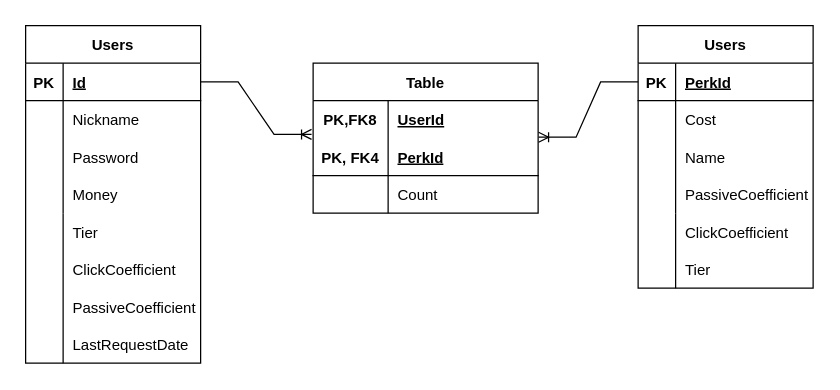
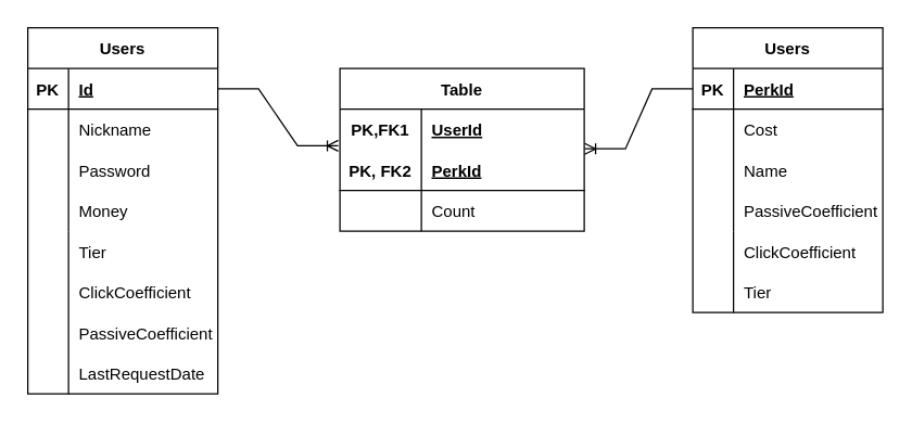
  <mxCell id="0" />
  <mxCell id="1" parent="0" />
  <mxCell id="2" value="Users" style="shape=table;startSize=30;container=1;collapsible=1;childLayout=tableLayout;fixedRows=1;rowLines=0;fontStyle=1;align=center;resizeLast=1;strokeWidth=1;" vertex="1" parent="1"><mxGeometry x="20" y="20" width="140" height="270" as="geometry" /></mxCell>
  <mxCell id="3" value="" style="shape=tableRow;horizontal=0;startSize=0;swimlaneHead=0;swimlaneBody=0;fillColor=none;collapsible=0;dropTarget=0;points=[[0,0.5],[1,0.5]];portConstraint=eastwest;top=0;left=0;right=0;bottom=1;" vertex="1" parent="2"><mxGeometry y="30" width="140" height="30" as="geometry" /></mxCell>
  <mxCell id="4" value="PK" style="shape=partialRectangle;connectable=0;fillColor=none;top=0;left=0;bottom=0;right=0;fontStyle=1;overflow=hidden;" vertex="1" parent="3"><mxGeometry width="30" height="30" as="geometry"><mxRectangle width="30" height="30" as="alternateBounds" /></mxGeometry></mxCell>
  <mxCell id="5" value="Id" style="shape=partialRectangle;connectable=0;fillColor=none;top=0;left=0;bottom=0;right=0;align=left;spacingLeft=6;fontStyle=5;overflow=hidden;" vertex="1" parent="3"><mxGeometry x="30" width="110" height="30" as="geometry"><mxRectangle width="110" height="30" as="alternateBounds" /></mxGeometry></mxCell>
  <mxCell id="6" value="" style="shape=tableRow;horizontal=0;startSize=0;swimlaneHead=0;swimlaneBody=0;fillColor=none;collapsible=0;dropTarget=0;points=[[0,0.5],[1,0.5]];portConstraint=eastwest;top=0;left=0;right=0;bottom=0;" vertex="1" parent="2"><mxGeometry y="60" width="140" height="30" as="geometry" /></mxCell>
  <mxCell id="7" value="" style="shape=partialRectangle;connectable=0;fillColor=none;top=0;left=0;bottom=0;right=0;editable=1;overflow=hidden;" vertex="1" parent="6"><mxGeometry width="30" height="30" as="geometry"><mxRectangle width="30" height="30" as="alternateBounds" /></mxGeometry></mxCell>
  <mxCell id="8" value="Nickname" style="shape=partialRectangle;connectable=0;fillColor=none;top=0;left=0;bottom=0;right=0;align=left;spacingLeft=6;overflow=hidden;" vertex="1" parent="6"><mxGeometry x="30" width="110" height="30" as="geometry"><mxRectangle width="110" height="30" as="alternateBounds" /></mxGeometry></mxCell>
  <mxCell id="9" value="" style="shape=tableRow;horizontal=0;startSize=0;swimlaneHead=0;swimlaneBody=0;fillColor=none;collapsible=0;dropTarget=0;points=[[0,0.5],[1,0.5]];portConstraint=eastwest;top=0;left=0;right=0;bottom=0;" vertex="1" parent="2"><mxGeometry y="90" width="140" height="30" as="geometry" /></mxCell>
  <mxCell id="10" value="" style="shape=partialRectangle;connectable=0;fillColor=none;top=0;left=0;bottom=0;right=0;editable=1;overflow=hidden;" vertex="1" parent="9"><mxGeometry width="30" height="30" as="geometry"><mxRectangle width="30" height="30" as="alternateBounds" /></mxGeometry></mxCell>
  <mxCell id="11" value="Password" style="shape=partialRectangle;connectable=0;fillColor=none;top=0;left=0;bottom=0;right=0;align=left;spacingLeft=6;overflow=hidden;" vertex="1" parent="9"><mxGeometry x="30" width="110" height="30" as="geometry"><mxRectangle width="110" height="30" as="alternateBounds" /></mxGeometry></mxCell>
  <mxCell id="12" value="" style="shape=tableRow;horizontal=0;startSize=0;swimlaneHead=0;swimlaneBody=0;fillColor=none;collapsible=0;dropTarget=0;points=[[0,0.5],[1,0.5]];portConstraint=eastwest;top=0;left=0;right=0;bottom=0;" vertex="1" parent="2"><mxGeometry y="120" width="140" height="30" as="geometry" /></mxCell>
  <mxCell id="13" value="" style="shape=partialRectangle;connectable=0;fillColor=none;top=0;left=0;bottom=0;right=0;editable=1;overflow=hidden;" vertex="1" parent="12"><mxGeometry width="30" height="30" as="geometry"><mxRectangle width="30" height="30" as="alternateBounds" /></mxGeometry></mxCell>
  <mxCell id="14" value="Money" style="shape=partialRectangle;connectable=0;fillColor=none;top=0;left=0;bottom=0;right=0;align=left;spacingLeft=6;overflow=hidden;" vertex="1" parent="12"><mxGeometry x="30" width="110" height="30" as="geometry"><mxRectangle width="110" height="30" as="alternateBounds" /></mxGeometry></mxCell>
  <mxCell id="15" value="" style="endArrow=none;html=1;rounded=0;" edge="1" parent="1"><mxGeometry relative="1" as="geometry"><mxPoint x="50" y="170" as="sourcePoint" /><mxPoint x="50" y="290" as="targetPoint" /></mxGeometry></mxCell>
  <mxCell id="16" value="Tier" style="shape=partialRectangle;connectable=0;fillColor=none;top=0;left=0;bottom=0;right=0;align=left;spacingLeft=6;overflow=hidden;" vertex="1" parent="1"><mxGeometry x="50" y="170" width="70" height="30" as="geometry"><mxRectangle width="70" height="30" as="alternateBounds" /></mxGeometry></mxCell>
  <mxCell id="17" value="ClickCoefficient" style="shape=partialRectangle;connectable=0;fillColor=none;top=0;left=0;bottom=0;right=0;align=left;spacingLeft=6;overflow=hidden;" vertex="1" parent="1"><mxGeometry x="50" y="200" width="100" height="30" as="geometry"><mxRectangle width="70" height="30" as="alternateBounds" /></mxGeometry></mxCell>
  <mxCell id="18" value="PassiveCoefficient" style="shape=partialRectangle;connectable=0;fillColor=none;top=0;left=0;bottom=0;right=0;align=left;spacingLeft=6;overflow=hidden;" vertex="1" parent="1"><mxGeometry x="50" y="230" width="110" height="30" as="geometry"><mxRectangle width="70" height="30" as="alternateBounds" /></mxGeometry></mxCell>
  <mxCell id="19" value="LastRequestDate" style="shape=partialRectangle;connectable=0;fillColor=none;top=0;left=0;bottom=0;right=0;align=left;spacingLeft=6;overflow=hidden;" vertex="1" parent="1"><mxGeometry x="50" y="260" width="110" height="30" as="geometry"><mxRectangle width="70" height="30" as="alternateBounds" /></mxGeometry></mxCell>
  <mxCell id="20" value="Table" style="shape=table;startSize=30;container=1;collapsible=1;childLayout=tableLayout;fixedRows=1;rowLines=0;fontStyle=1;align=center;resizeLast=1;strokeWidth=1;" vertex="1" parent="1"><mxGeometry x="250" y="50" width="180" height="120" as="geometry" /></mxCell>
  <mxCell id="21" value="" style="shape=tableRow;horizontal=0;startSize=0;swimlaneHead=0;swimlaneBody=0;fillColor=none;collapsible=0;dropTarget=0;points=[[0,0.5],[1,0.5]];portConstraint=eastwest;top=0;left=0;right=0;bottom=0;strokeWidth=1;" vertex="1" parent="20"><mxGeometry y="30" width="180" height="30" as="geometry" /></mxCell>
- <mxCell id="22" value="PK,FK8" style="shape=partialRectangle;connectable=0;fillColor=none;top=0;left=0;bottom=0;right=0;fontStyle=1;overflow=hidden;strokeWidth=1;" vertex="1" parent="21"><mxGeometry width="60" height="30" as="geometry"><mxRectangle width="60" height="30" as="alternateBounds" /></mxGeometry></mxCell>
+ <mxCell id="22" value="PK,FK1" style="shape=partialRectangle;connectable=0;fillColor=none;top=0;left=0;bottom=0;right=0;fontStyle=1;overflow=hidden;strokeWidth=1;" vertex="1" parent="21"><mxGeometry width="60" height="30" as="geometry"><mxRectangle width="60" height="30" as="alternateBounds" /></mxGeometry></mxCell>
  <mxCell id="23" value="UserId" style="shape=partialRectangle;connectable=0;fillColor=none;top=0;left=0;bottom=0;right=0;align=left;spacingLeft=6;fontStyle=5;overflow=hidden;strokeWidth=1;" vertex="1" parent="21"><mxGeometry x="60" width="120" height="30" as="geometry"><mxRectangle width="120" height="30" as="alternateBounds" /></mxGeometry></mxCell>
  <mxCell id="24" value="" style="shape=tableRow;horizontal=0;startSize=0;swimlaneHead=0;swimlaneBody=0;fillColor=none;collapsible=0;dropTarget=0;points=[[0,0.5],[1,0.5]];portConstraint=eastwest;top=0;left=0;right=0;bottom=1;strokeWidth=1;" vertex="1" parent="20"><mxGeometry y="60" width="180" height="30" as="geometry" /></mxCell>
- <mxCell id="25" value="PK, FK4" style="shape=partialRectangle;connectable=0;fillColor=none;top=0;left=0;bottom=0;right=0;fontStyle=1;overflow=hidden;strokeWidth=1;" vertex="1" parent="24"><mxGeometry width="60" height="30" as="geometry"><mxRectangle width="60" height="30" as="alternateBounds" /></mxGeometry></mxCell>
+ <mxCell id="25" value="PK, FK2" style="shape=partialRectangle;connectable=0;fillColor=none;top=0;left=0;bottom=0;right=0;fontStyle=1;overflow=hidden;strokeWidth=1;" vertex="1" parent="24"><mxGeometry width="60" height="30" as="geometry"><mxRectangle width="60" height="30" as="alternateBounds" /></mxGeometry></mxCell>
  <mxCell id="26" value="PerkId" style="shape=partialRectangle;connectable=0;fillColor=none;top=0;left=0;bottom=0;right=0;align=left;spacingLeft=6;fontStyle=5;overflow=hidden;strokeWidth=1;" vertex="1" parent="24"><mxGeometry x="60" width="120" height="30" as="geometry"><mxRectangle width="120" height="30" as="alternateBounds" /></mxGeometry></mxCell>
  <mxCell id="27" value="" style="shape=tableRow;horizontal=0;startSize=0;swimlaneHead=0;swimlaneBody=0;fillColor=none;collapsible=0;dropTarget=0;points=[[0,0.5],[1,0.5]];portConstraint=eastwest;top=0;left=0;right=0;bottom=0;strokeWidth=1;" vertex="1" parent="20"><mxGeometry y="90" width="180" height="30" as="geometry" /></mxCell>
  <mxCell id="28" value="" style="shape=partialRectangle;connectable=0;fillColor=none;top=0;left=0;bottom=0;right=0;editable=1;overflow=hidden;strokeWidth=1;" vertex="1" parent="27"><mxGeometry width="60" height="30" as="geometry"><mxRectangle width="60" height="30" as="alternateBounds" /></mxGeometry></mxCell>
  <mxCell id="29" value="Count" style="shape=partialRectangle;connectable=0;fillColor=none;top=0;left=0;bottom=0;right=0;align=left;spacingLeft=6;overflow=hidden;strokeWidth=1;" vertex="1" parent="27"><mxGeometry x="60" width="120" height="30" as="geometry"><mxRectangle width="120" height="30" as="alternateBounds" /></mxGeometry></mxCell>
  <mxCell id="30" value="Users" style="shape=table;startSize=30;container=1;collapsible=1;childLayout=tableLayout;fixedRows=1;rowLines=0;fontStyle=1;align=center;resizeLast=1;strokeWidth=1;" vertex="1" parent="1"><mxGeometry x="510" y="20" width="140" height="210" as="geometry" /></mxCell>
  <mxCell id="31" value="" style="shape=tableRow;horizontal=0;startSize=0;swimlaneHead=0;swimlaneBody=0;fillColor=none;collapsible=0;dropTarget=0;points=[[0,0.5],[1,0.5]];portConstraint=eastwest;top=0;left=0;right=0;bottom=1;" vertex="1" parent="30"><mxGeometry y="30" width="140" height="30" as="geometry" /></mxCell>
  <mxCell id="32" value="PK" style="shape=partialRectangle;connectable=0;fillColor=none;top=0;left=0;bottom=0;right=0;fontStyle=1;overflow=hidden;" vertex="1" parent="31"><mxGeometry width="30" height="30" as="geometry"><mxRectangle width="30" height="30" as="alternateBounds" /></mxGeometry></mxCell>
  <mxCell id="33" value="PerkId" style="shape=partialRectangle;connectable=0;fillColor=none;top=0;left=0;bottom=0;right=0;align=left;spacingLeft=6;fontStyle=5;overflow=hidden;" vertex="1" parent="31"><mxGeometry x="30" width="110" height="30" as="geometry"><mxRectangle width="110" height="30" as="alternateBounds" /></mxGeometry></mxCell>
  <mxCell id="34" value="" style="shape=tableRow;horizontal=0;startSize=0;swimlaneHead=0;swimlaneBody=0;fillColor=none;collapsible=0;dropTarget=0;points=[[0,0.5],[1,0.5]];portConstraint=eastwest;top=0;left=0;right=0;bottom=0;" vertex="1" parent="30"><mxGeometry y="60" width="140" height="30" as="geometry" /></mxCell>
  <mxCell id="35" value="" style="shape=partialRectangle;connectable=0;fillColor=none;top=0;left=0;bottom=0;right=0;editable=1;overflow=hidden;" vertex="1" parent="34"><mxGeometry width="30" height="30" as="geometry"><mxRectangle width="30" height="30" as="alternateBounds" /></mxGeometry></mxCell>
  <mxCell id="36" value="Cost" style="shape=partialRectangle;connectable=0;fillColor=none;top=0;left=0;bottom=0;right=0;align=left;spacingLeft=6;overflow=hidden;" vertex="1" parent="34"><mxGeometry x="30" width="110" height="30" as="geometry"><mxRectangle width="110" height="30" as="alternateBounds" /></mxGeometry></mxCell>
  <mxCell id="37" value="" style="shape=tableRow;horizontal=0;startSize=0;swimlaneHead=0;swimlaneBody=0;fillColor=none;collapsible=0;dropTarget=0;points=[[0,0.5],[1,0.5]];portConstraint=eastwest;top=0;left=0;right=0;bottom=0;" vertex="1" parent="30"><mxGeometry y="90" width="140" height="30" as="geometry" /></mxCell>
  <mxCell id="38" value="" style="shape=partialRectangle;connectable=0;fillColor=none;top=0;left=0;bottom=0;right=0;editable=1;overflow=hidden;" vertex="1" parent="37"><mxGeometry width="30" height="30" as="geometry"><mxRectangle width="30" height="30" as="alternateBounds" /></mxGeometry></mxCell>
  <mxCell id="39" value="Name" style="shape=partialRectangle;connectable=0;fillColor=none;top=0;left=0;bottom=0;right=0;align=left;spacingLeft=6;overflow=hidden;" vertex="1" parent="37"><mxGeometry x="30" width="110" height="30" as="geometry"><mxRectangle width="110" height="30" as="alternateBounds" /></mxGeometry></mxCell>
  <mxCell id="40" value="" style="shape=tableRow;horizontal=0;startSize=0;swimlaneHead=0;swimlaneBody=0;fillColor=none;collapsible=0;dropTarget=0;points=[[0,0.5],[1,0.5]];portConstraint=eastwest;top=0;left=0;right=0;bottom=0;" vertex="1" parent="30"><mxGeometry y="120" width="140" height="30" as="geometry" /></mxCell>
  <mxCell id="41" value="" style="shape=partialRectangle;connectable=0;fillColor=none;top=0;left=0;bottom=0;right=0;editable=1;overflow=hidden;" vertex="1" parent="40"><mxGeometry width="30" height="30" as="geometry"><mxRectangle width="30" height="30" as="alternateBounds" /></mxGeometry></mxCell>
  <mxCell id="42" value="PassiveCoefficient" style="shape=partialRectangle;connectable=0;fillColor=none;top=0;left=0;bottom=0;right=0;align=left;spacingLeft=6;overflow=hidden;" vertex="1" parent="40"><mxGeometry x="30" width="110" height="30" as="geometry"><mxRectangle width="110" height="30" as="alternateBounds" /></mxGeometry></mxCell>
  <mxCell id="43" value="" style="endArrow=none;html=1;rounded=0;" edge="1" parent="1"><mxGeometry relative="1" as="geometry"><mxPoint x="540" y="170" as="sourcePoint" /><mxPoint x="540" y="230" as="targetPoint" /></mxGeometry></mxCell>
  <mxCell id="44" value="ClickCoefficient" style="shape=partialRectangle;connectable=0;fillColor=none;top=0;left=0;bottom=0;right=0;align=left;spacingLeft=6;overflow=hidden;" vertex="1" parent="1"><mxGeometry x="540" y="170" width="110" height="30" as="geometry"><mxRectangle width="70" height="30" as="alternateBounds" /></mxGeometry></mxCell>
  <mxCell id="45" value="Tier" style="shape=partialRectangle;connectable=0;fillColor=none;top=0;left=0;bottom=0;right=0;align=left;spacingLeft=6;overflow=hidden;" vertex="1" parent="1"><mxGeometry x="540" y="200" width="100" height="30" as="geometry"><mxRectangle width="70" height="30" as="alternateBounds" /></mxGeometry></mxCell>
  <mxCell id="46" value="" style="edgeStyle=entityRelationEdgeStyle;fontSize=12;html=1;endArrow=ERoneToMany;rounded=0;exitX=1;exitY=0.5;exitDx=0;exitDy=0;entryX=-0.007;entryY=-0.1;entryDx=0;entryDy=0;entryPerimeter=0;" edge="1" parent="1" source="3" target="24"><mxGeometry width="100" height="100" relative="1" as="geometry"><mxPoint x="180" y="330" as="sourcePoint" /><mxPoint x="280" y="230" as="targetPoint" /></mxGeometry></mxCell>
  <mxCell id="47" value="" style="edgeStyle=entityRelationEdgeStyle;fontSize=12;html=1;endArrow=ERoneToMany;rounded=0;exitX=0;exitY=0.5;exitDx=0;exitDy=0;entryX=1.002;entryY=0.976;entryDx=0;entryDy=0;entryPerimeter=0;" edge="1" parent="1" source="31" target="21"><mxGeometry width="100" height="100" relative="1" as="geometry"><mxPoint x="170" y="75" as="sourcePoint" /><mxPoint x="258.74" y="117" as="targetPoint" /></mxGeometry></mxCell>
